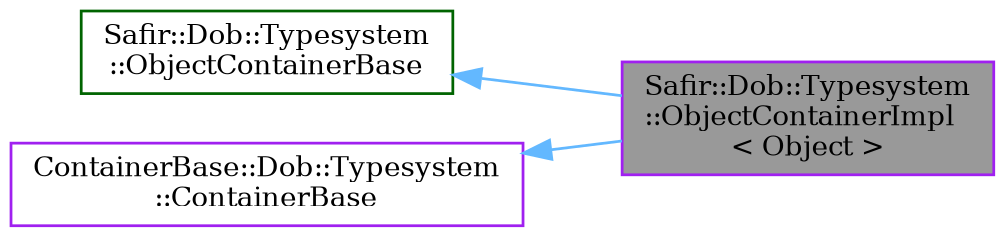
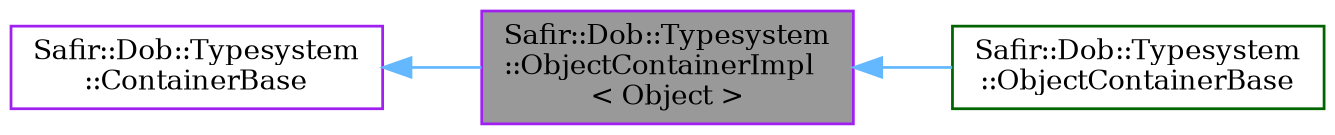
  digraph {
    fontname="DejaVu Serif"
    rankdir=LR
    node [color=purple fillcolor=white fontname="DejaVu Serif" fontsize=10 shape=box style=filled]
    edge [color=steelblue1 dir=back fontname="DejaVu Serif" fontsize=10 labelfontname=Helvetica labelfontsize=10 style=solid]
    n1 [fillcolor=grey60 fontcolor=black height=0.2 label="Safir::Dob::Typesystem\l::ObjectContainerImpl\l\< Object \>" width=0.4]
    n2 [color=darkgreen height=0.2 label="Safir::Dob::Typesystem\l::ObjectContainerBase" width=0.4]
-   n3 [height=0.2 label="ContainerBase::Dob::Typesystem\l::ContainerBase" width=0.4]
-   n2 -> n1
+   n3 [height=0.2 label="Safir::Dob::Typesystem\l::ContainerBase" width=0.4]
+   n1 -> n2
    n3 -> n1
  }
